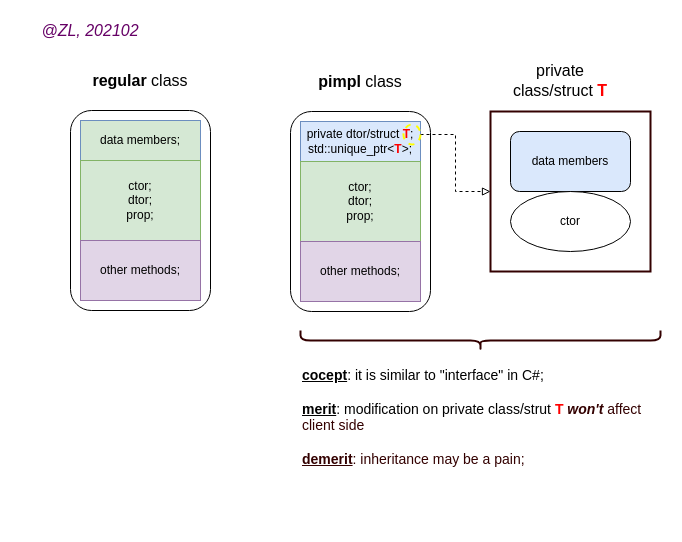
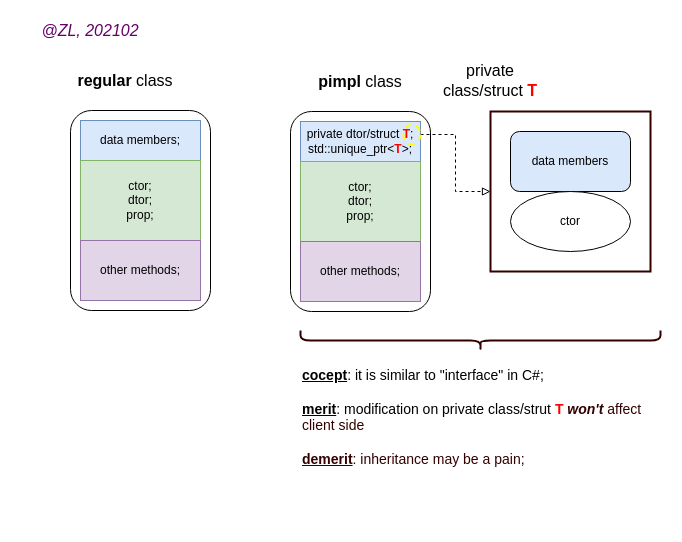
  <mxCell id="0" />
  <mxCell id="1" parent="0" />
  <mxCell id="2" value="" style="whiteSpace=wrap;html=1;aspect=fixed;strokeColor=#330000;strokeWidth=2;fillColor=none;fontSize=12;" parent="1" vertex="1"><mxGeometry x="490" y="111" width="160" height="160" as="geometry" /></mxCell>
  <mxCell id="3" value="" style="rounded=1;whiteSpace=wrap;html=1;fontSize=16;" parent="1" vertex="1"><mxGeometry x="70" y="110" width="140" height="200" as="geometry" /></mxCell>
- <mxCell id="4" value="data members;" style="rounded=0;whiteSpace=wrap;html=1;fillColor=#d5e8d4;strokeColor=#6c8ebf;" parent="1" vertex="1"><mxGeometry x="80" y="120" width="120" height="40" as="geometry" /></mxCell>
+ <mxCell id="4" value="data members;" style="rounded=0;whiteSpace=wrap;html=1;fillColor=#dae8fc;strokeColor=#6c8ebf;" parent="1" vertex="1"><mxGeometry x="80" y="120" width="120" height="40" as="geometry" /></mxCell>
  <mxCell id="5" value="ctor;&lt;br&gt;dtor;&lt;br&gt;prop;" style="rounded=0;whiteSpace=wrap;html=1;fillColor=#d5e8d4;strokeColor=#82b366;" parent="1" vertex="1"><mxGeometry x="80" y="160" width="120" height="80" as="geometry" /></mxCell>
  <mxCell id="6" value="other methods;" style="rounded=0;whiteSpace=wrap;html=1;fillColor=#e1d5e7;strokeColor=#9673a6;" parent="1" vertex="1"><mxGeometry x="80" y="240" width="120" height="60" as="geometry" /></mxCell>
- <mxCell id="7" value="&lt;b&gt;regular &lt;/b&gt;class" style="text;html=1;strokeColor=none;fillColor=none;align=center;verticalAlign=middle;whiteSpace=wrap;rounded=0;fontSize=16;" parent="1" vertex="1"><mxGeometry x="80" y="60" width="120" height="40" as="geometry" /></mxCell>
+ <mxCell id="7" value="&lt;b&gt;regular &lt;/b&gt;class" style="text;html=1;strokeColor=none;fillColor=none;align=center;verticalAlign=middle;whiteSpace=wrap;rounded=0;fontSize=16;" parent="1" vertex="1"><mxGeometry x="65" y="60" width="120" height="40" as="geometry" /></mxCell>
  <mxCell id="8" value="" style="rounded=1;whiteSpace=wrap;html=1;fontSize=16;" parent="1" vertex="1"><mxGeometry x="290" y="111" width="140" height="200" as="geometry" /></mxCell>
  <mxCell id="9" value="private dtor/struct &lt;b&gt;&lt;font color=&quot;#ff0000&quot;&gt;T&lt;/font&gt;&lt;/b&gt;;&lt;br&gt;std::unique_ptr&amp;lt;&lt;font color=&quot;#ff0000&quot;&gt;&lt;b&gt;T&lt;/b&gt;&lt;/font&gt;&amp;gt;;" style="rounded=0;whiteSpace=wrap;html=1;fillColor=#dae8fc;strokeColor=#6c8ebf;" parent="1" vertex="1"><mxGeometry x="300" y="121" width="120" height="40" as="geometry" /></mxCell>
  <mxCell id="10" value="ctor;&lt;br&gt;dtor;&lt;br&gt;prop;" style="rounded=0;whiteSpace=wrap;html=1;fillColor=#d5e8d4;strokeColor=#82b366;" parent="1" vertex="1"><mxGeometry x="300" y="161" width="120" height="80" as="geometry" /></mxCell>
  <mxCell id="11" value="other methods;" style="rounded=0;whiteSpace=wrap;html=1;fillColor=#e1d5e7;strokeColor=#9673a6;" parent="1" vertex="1"><mxGeometry x="300" y="241" width="120" height="60" as="geometry" /></mxCell>
  <mxCell id="12" value="&lt;b&gt;pimpl&lt;/b&gt; class" style="text;html=1;strokeColor=none;fillColor=none;align=center;verticalAlign=middle;whiteSpace=wrap;rounded=0;fontSize=16;" parent="1" vertex="1"><mxGeometry x="300" y="61" width="120" height="40" as="geometry" /></mxCell>
  <mxCell id="13" value="data members" style="rounded=1;whiteSpace=wrap;html=1;fontSize=12;fillColor=#dae8fc;" parent="1" vertex="1"><mxGeometry x="510" y="131" width="120" height="60" as="geometry" /></mxCell>
  <mxCell id="14" value="ctor" style="ellipse;whiteSpace=wrap;html=1;fontSize=12;" parent="1" vertex="1"><mxGeometry x="510" y="191" width="120" height="60" as="geometry" /></mxCell>
  <mxCell id="15" style="edgeStyle=orthogonalEdgeStyle;rounded=0;orthogonalLoop=1;jettySize=auto;html=1;exitX=1;exitY=0.5;exitDx=0;exitDy=0;entryX=0;entryY=0.5;entryDx=0;entryDy=0;fontSize=12;endArrow=block;endFill=0;dashed=1;" parent="1" source="16" target="2" edge="1"><mxGeometry relative="1" as="geometry" /></mxCell>
  <mxCell id="16" value="" style="ellipse;whiteSpace=wrap;html=1;fontSize=12;fillColor=none;strokeColor=#FFFF00;dashed=1;strokeWidth=2;" parent="1" vertex="1"><mxGeometry x="403" y="124" width="17" height="20" as="geometry" /></mxCell>
- <mxCell id="17" value="private class/struct &lt;b&gt;&lt;font color=&quot;#ff0000&quot;&gt;T&lt;/font&gt;&lt;/b&gt;" style="text;html=1;strokeColor=none;fillColor=none;align=center;verticalAlign=middle;whiteSpace=wrap;rounded=0;fontSize=16;" parent="1" vertex="1"><mxGeometry x="500" y="60" width="120" height="40" as="geometry" /></mxCell>
+ <mxCell id="17" value="private class/struct &lt;b&gt;&lt;font color=&quot;#ff0000&quot;&gt;T&lt;/font&gt;&lt;/b&gt;" style="text;html=1;strokeColor=none;fillColor=none;align=center;verticalAlign=middle;whiteSpace=wrap;rounded=0;fontSize=16;" parent="1" vertex="1"><mxGeometry x="430" y="60" width="120" height="40" as="geometry" /></mxCell>
  <mxCell id="18" value="" style="shape=curlyBracket;whiteSpace=wrap;html=1;rounded=1;strokeColor=#330000;strokeWidth=2;fillColor=none;fontSize=12;rotation=-90;" parent="1" vertex="1"><mxGeometry x="470" y="160" width="20" height="360" as="geometry" /></mxCell>
  <mxCell id="19" value="&lt;b&gt;&lt;u&gt;cocept&lt;/u&gt;&lt;/b&gt;: it is similar to &quot;interface&quot; in C#;&lt;br&gt;&lt;br&gt;&lt;u&gt;&lt;b&gt;merit&lt;/b&gt;&lt;/u&gt;: modification on private class/strut &lt;font color=&quot;#ff0000&quot; style=&quot;font-weight: bold&quot;&gt;T &lt;/font&gt;&lt;font color=&quot;#330000&quot;&gt;&lt;b style=&quot;font-style: italic&quot;&gt;won't &lt;/b&gt;affect client side&lt;br&gt;&lt;br&gt;&lt;b&gt;&lt;u&gt;demerit&lt;/u&gt;&lt;/b&gt;: inheritance may be a pain;&lt;br&gt;&lt;/font&gt;" style="text;html=1;strokeColor=none;fillColor=none;align=left;verticalAlign=top;whiteSpace=wrap;rounded=0;fontSize=14;" parent="1" vertex="1"><mxGeometry x="300" y="360" width="360" height="110" as="geometry" /></mxCell>
  <mxCell id="20" value="@ZL, 202102" style="text;html=1;strokeColor=none;fillColor=none;align=center;verticalAlign=middle;whiteSpace=wrap;rounded=0;fontSize=16;fontStyle=2;fontColor=#660066;" parent="1" vertex="1"><mxGeometry x="20" y="20" width="140" height="20" as="geometry" /></mxCell>
